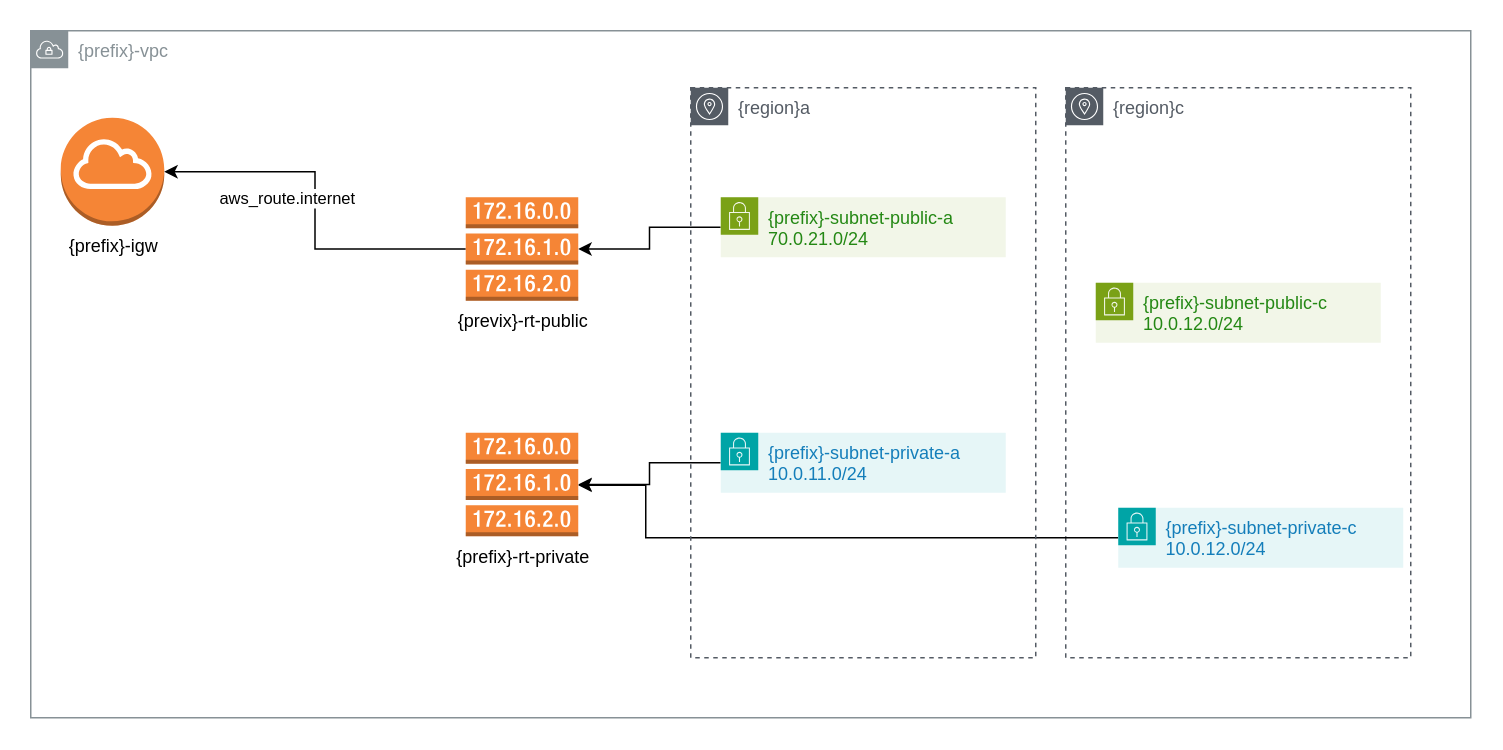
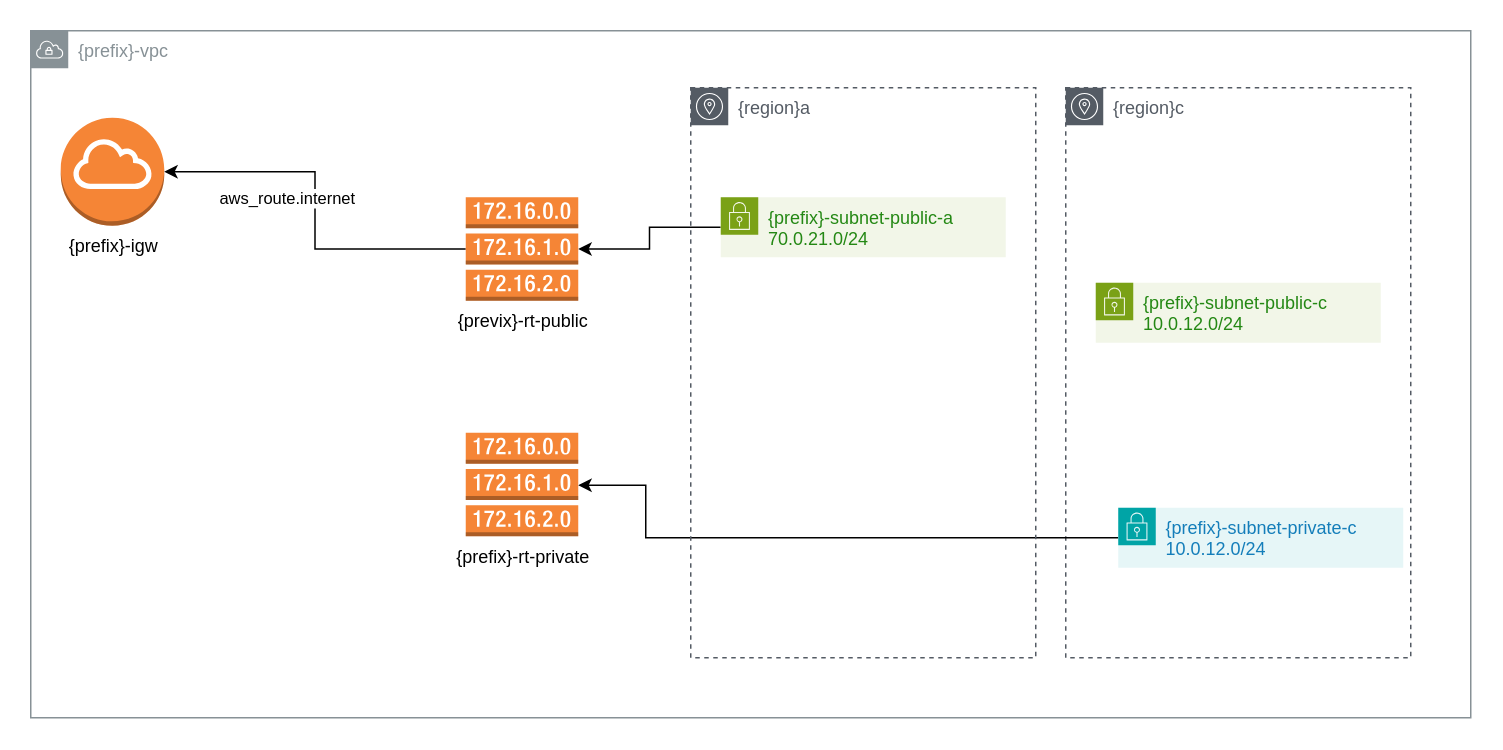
  <mxCell id="0" />
  <mxCell id="1" parent="0" />
  <mxCell id="2" value="{prefix}-vpc" style="sketch=0;outlineConnect=0;gradientColor=none;html=1;whiteSpace=wrap;fontSize=12;fontStyle=0;shape=mxgraph.aws4.group;grIcon=mxgraph.aws4.group_vpc;strokeColor=#879196;fillColor=none;verticalAlign=top;align=left;spacingLeft=30;fontColor=#879196;dashed=0;" vertex="1" parent="1"><mxGeometry x="20" y="20" width="960" height="458" as="geometry" /></mxCell>
  <mxCell id="3" value="{region}c" style="sketch=0;outlineConnect=0;gradientColor=none;html=1;whiteSpace=wrap;fontSize=12;fontStyle=0;shape=mxgraph.aws4.group;grIcon=mxgraph.aws4.group_availability_zone;strokeColor=#545B64;fillColor=none;verticalAlign=top;align=left;spacingLeft=30;fontColor=#545B64;dashed=1;" vertex="1" parent="1"><mxGeometry x="710" y="58" width="230" height="380" as="geometry" /></mxCell>
  <mxCell id="4" value="{prefix}-igw" style="outlineConnect=0;dashed=0;verticalLabelPosition=bottom;verticalAlign=top;align=center;html=1;shape=mxgraph.aws3.internet_gateway;fillColor=#F58536;gradientColor=none;" vertex="1" parent="1"><mxGeometry x="40" y="78" width="69" height="72" as="geometry" /></mxCell>
  <mxCell id="5" style="edgeStyle=orthogonalEdgeStyle;rounded=0;orthogonalLoop=1;jettySize=auto;html=1;" edge="1" parent="1" source="7" target="4"><mxGeometry relative="1" as="geometry" /></mxCell>
  <mxCell id="6" value="aws_route.internet" style="edgeLabel;html=1;align=center;verticalAlign=middle;resizable=0;points=[];" vertex="1" connectable="0" parent="5"><mxGeometry x="0.506" y="2" relative="1" as="geometry"><mxPoint x="19" y="15" as="offset" /></mxGeometry></mxCell>
  <mxCell id="7" value="{previx}-rt-public" style="outlineConnect=0;dashed=0;verticalLabelPosition=bottom;verticalAlign=top;align=center;html=1;shape=mxgraph.aws3.route_table;fillColor=#F58536;gradientColor=none;" vertex="1" parent="1"><mxGeometry x="310" y="131" width="75" height="69" as="geometry" /></mxCell>
  <mxCell id="8" value="{prefix}-rt-private" style="outlineConnect=0;dashed=0;verticalLabelPosition=bottom;verticalAlign=top;align=center;html=1;shape=mxgraph.aws3.route_table;fillColor=#F58536;gradientColor=none;" vertex="1" parent="1"><mxGeometry x="310" y="288" width="75" height="69" as="geometry" /></mxCell>
  <mxCell id="9" style="edgeStyle=orthogonalEdgeStyle;rounded=0;orthogonalLoop=1;jettySize=auto;html=1;" edge="1" parent="1" source="10" target="7"><mxGeometry relative="1" as="geometry" /></mxCell>
  <mxCell id="10" value="{prefix}-subnet-public-a&lt;div&gt;70.0.21.0/24&lt;br&gt;&lt;/div&gt;" style="points=[[0,0],[0.25,0],[0.5,0],[0.75,0],[1,0],[1,0.25],[1,0.5],[1,0.75],[1,1],[0.75,1],[0.5,1],[0.25,1],[0,1],[0,0.75],[0,0.5],[0,0.25]];outlineConnect=0;gradientColor=none;html=1;whiteSpace=wrap;fontSize=12;fontStyle=0;container=1;pointerEvents=0;collapsible=0;recursiveResize=0;shape=mxgraph.aws4.group;grIcon=mxgraph.aws4.group_security_group;grStroke=0;strokeColor=#7AA116;fillColor=#F2F6E8;verticalAlign=top;align=left;spacingLeft=30;fontColor=#248814;dashed=0;" vertex="1" parent="1"><mxGeometry x="480" y="131" width="190" height="40" as="geometry" /></mxCell>
  <mxCell id="11" value="{prefix}-subnet-public-c&lt;div&gt;10.0.12.0/24&lt;br&gt;&lt;/div&gt;" style="points=[[0,0],[0.25,0],[0.5,0],[0.75,0],[1,0],[1,0.25],[1,0.5],[1,0.75],[1,1],[0.75,1],[0.5,1],[0.25,1],[0,1],[0,0.75],[0,0.5],[0,0.25]];outlineConnect=0;gradientColor=none;html=1;whiteSpace=wrap;fontSize=12;fontStyle=0;container=1;pointerEvents=0;collapsible=0;recursiveResize=0;shape=mxgraph.aws4.group;grIcon=mxgraph.aws4.group_security_group;grStroke=0;strokeColor=#7AA116;fillColor=#F2F6E8;verticalAlign=top;align=left;spacingLeft=30;fontColor=#248814;dashed=0;" vertex="1" parent="1"><mxGeometry x="730" y="188" width="190" height="40" as="geometry" /></mxCell>
- <mxCell id="12" style="edgeStyle=orthogonalEdgeStyle;rounded=0;orthogonalLoop=1;jettySize=auto;html=1;" edge="1" parent="1" source="13" target="8"><mxGeometry relative="1" as="geometry" /></mxCell>
- <mxCell id="13" value="{prefix}-subnet-private-a&lt;div&gt;10.0.11.0/24&lt;br&gt;&lt;/div&gt;" style="points=[[0,0],[0.25,0],[0.5,0],[0.75,0],[1,0],[1,0.25],[1,0.5],[1,0.75],[1,1],[0.75,1],[0.5,1],[0.25,1],[0,1],[0,0.75],[0,0.5],[0,0.25]];outlineConnect=0;gradientColor=none;html=1;whiteSpace=wrap;fontSize=12;fontStyle=0;container=1;pointerEvents=0;collapsible=0;recursiveResize=0;shape=mxgraph.aws4.group;grIcon=mxgraph.aws4.group_security_group;grStroke=0;strokeColor=#00A4A6;fillColor=#E6F6F7;verticalAlign=top;align=left;spacingLeft=30;fontColor=#147EBA;dashed=0;" vertex="1" parent="1"><mxGeometry x="480" y="288" width="190" height="40" as="geometry" /></mxCell>
  <mxCell id="14" style="edgeStyle=orthogonalEdgeStyle;rounded=0;orthogonalLoop=1;jettySize=auto;html=1;" edge="1" parent="1" source="15" target="8"><mxGeometry relative="1" as="geometry"><Array as="points"><mxPoint x="430" y="358" /><mxPoint x="430" y="323" /></Array></mxGeometry></mxCell>
  <mxCell id="15" value="{prefix}-subnet-private-c&lt;div&gt;10.0.12.0/24&lt;br&gt;&lt;/div&gt;" style="points=[[0,0],[0.25,0],[0.5,0],[0.75,0],[1,0],[1,0.25],[1,0.5],[1,0.75],[1,1],[0.75,1],[0.5,1],[0.25,1],[0,1],[0,0.75],[0,0.5],[0,0.25]];outlineConnect=0;gradientColor=none;html=1;whiteSpace=wrap;fontSize=12;fontStyle=0;container=1;pointerEvents=0;collapsible=0;recursiveResize=0;shape=mxgraph.aws4.group;grIcon=mxgraph.aws4.group_security_group;grStroke=0;strokeColor=#00A4A6;fillColor=#E6F6F7;verticalAlign=top;align=left;spacingLeft=30;fontColor=#147EBA;dashed=0;" vertex="1" parent="1"><mxGeometry x="745" y="338" width="190" height="40" as="geometry" /></mxCell>
  <mxCell id="16" value="{region}a" style="sketch=0;outlineConnect=0;gradientColor=none;html=1;whiteSpace=wrap;fontSize=12;fontStyle=0;shape=mxgraph.aws4.group;grIcon=mxgraph.aws4.group_availability_zone;strokeColor=#545B64;fillColor=none;verticalAlign=top;align=left;spacingLeft=30;fontColor=#545B64;dashed=1;" vertex="1" parent="1"><mxGeometry x="460" y="58" width="230" height="380" as="geometry" /></mxCell>
